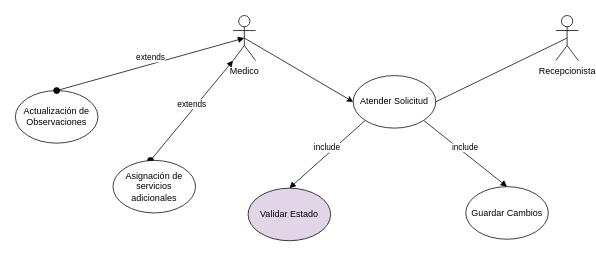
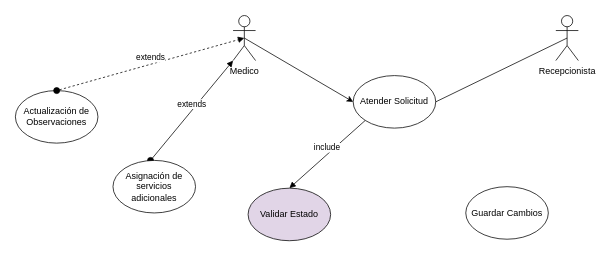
  <mxCell id="0" />
  <mxCell id="1" parent="0" />
  <mxCell id="2" value="Medico" style="shape=umlActor;verticalLabelPosition=bottom;verticalAlign=top;html=1;" vertex="1" parent="1"><mxGeometry x="310" y="20" width="30" height="60" as="geometry" /></mxCell>
  <mxCell id="3" value="Recepcionista" style="shape=umlActor;verticalLabelPosition=bottom;verticalAlign=top;html=1;" vertex="1" parent="1"><mxGeometry x="740" y="20" width="30" height="60" as="geometry" /></mxCell>
  <mxCell id="4" value="Atender Solicitud" style="ellipse;whiteSpace=wrap;html=1;" vertex="1" parent="1"><mxGeometry x="470" y="100" width="110" height="70" as="geometry" /></mxCell>
  <mxCell id="5" value="Validar Estado" style="ellipse;whiteSpace=wrap;html=1;fillColor=#e1d5e7;" vertex="1" parent="1"><mxGeometry x="330" y="250" width="110" height="70" as="geometry" /></mxCell>
  <mxCell id="6" value="Guardar Cambios" style="ellipse;whiteSpace=wrap;html=1;" vertex="1" parent="1"><mxGeometry x="620" y="248" width="110" height="70" as="geometry" /></mxCell>
  <mxCell id="7" value="Actualización de Observaciones" style="ellipse;whiteSpace=wrap;html=1;" vertex="1" parent="1"><mxGeometry x="20" y="120" width="110" height="70" as="geometry" /></mxCell>
  <mxCell id="8" value="" style="endArrow=classic;html=1;rounded=0;exitX=0.5;exitY=0.5;exitDx=0;exitDy=0;exitPerimeter=0;entryX=0;entryY=0.5;entryDx=0;entryDy=0;" edge="1" parent="1" source="2" target="4"><mxGeometry width="50" height="50" relative="1" as="geometry"><mxPoint x="860" y="320" as="sourcePoint" /><mxPoint x="910" y="270" as="targetPoint" /></mxGeometry></mxCell>
  <mxCell id="9" value="" style="endArrow=none;html=1;rounded=0;exitX=0.5;exitY=0.5;exitDx=0;exitDy=0;exitPerimeter=0;entryX=1;entryY=0.5;entryDx=0;entryDy=0;" edge="1" parent="1" source="3" target="4"><mxGeometry width="50" height="50" relative="1" as="geometry"><mxPoint x="760" y="220" as="sourcePoint" /><mxPoint x="810" y="170" as="targetPoint" /></mxGeometry></mxCell>
  <mxCell id="10" value="include" style="html=1;verticalAlign=bottom;endArrow=block;curved=0;rounded=0;exitX=0;exitY=1;exitDx=0;exitDy=0;entryX=0.5;entryY=0;entryDx=0;entryDy=0;" edge="1" parent="1" source="4" target="5"><mxGeometry width="80" relative="1" as="geometry"><mxPoint x="880" y="300" as="sourcePoint" /><mxPoint x="960" y="300" as="targetPoint" /></mxGeometry></mxCell>
- <mxCell id="11" value="extends" style="html=1;verticalAlign=bottom;startArrow=oval;startFill=1;endArrow=block;startSize=8;curved=0;rounded=0;entryX=0.5;entryY=0.5;entryDx=0;entryDy=0;entryPerimeter=0;exitX=0.5;exitY=0;exitDx=0;exitDy=0;" edge="1" parent="1" source="7" target="2"><mxGeometry width="60" relative="1" as="geometry"><mxPoint x="210" y="270" as="sourcePoint" /><mxPoint x="300" y="103" as="targetPoint" /></mxGeometry></mxCell>
- <mxCell id="12" value="include" style="html=1;verticalAlign=bottom;endArrow=block;curved=0;rounded=0;exitX=1;exitY=1;exitDx=0;exitDy=0;entryX=0.5;entryY=0;entryDx=0;entryDy=0;" edge="1" parent="1" source="4" target="6"><mxGeometry width="80" relative="1" as="geometry"><mxPoint x="535" y="180" as="sourcePoint" /><mxPoint x="425" y="240" as="targetPoint" /></mxGeometry></mxCell>
+ <mxCell id="11" value="extends" style="html=1;verticalAlign=bottom;startArrow=oval;startFill=1;endArrow=block;startSize=8;curved=0;rounded=0;entryX=0.5;entryY=0.5;entryDx=0;entryDy=0;entryPerimeter=0;exitX=0.5;exitY=0;exitDx=0;exitDy=0;dashed=1;" edge="1" parent="1" source="7" target="2"><mxGeometry width="60" relative="1" as="geometry"><mxPoint x="210" y="270" as="sourcePoint" /><mxPoint x="300" y="103" as="targetPoint" /></mxGeometry></mxCell>
  <mxCell id="13" value="extends" style="html=1;verticalAlign=bottom;startArrow=oval;startFill=1;endArrow=block;startSize=8;curved=0;rounded=0;entryX=0;entryY=1;entryDx=0;entryDy=0;entryPerimeter=0;exitX=0.455;exitY=0;exitDx=0;exitDy=0;exitPerimeter=0;" edge="1" parent="1" source="14" target="2"><mxGeometry width="60" relative="1" as="geometry"><mxPoint x="220" y="200" as="sourcePoint" /><mxPoint x="340" y="190" as="targetPoint" /></mxGeometry></mxCell>
  <mxCell id="14" value="Asignación de servicios adicionales" style="ellipse;whiteSpace=wrap;html=1;" vertex="1" parent="1"><mxGeometry x="150" y="213" width="110" height="70" as="geometry" /></mxCell>
